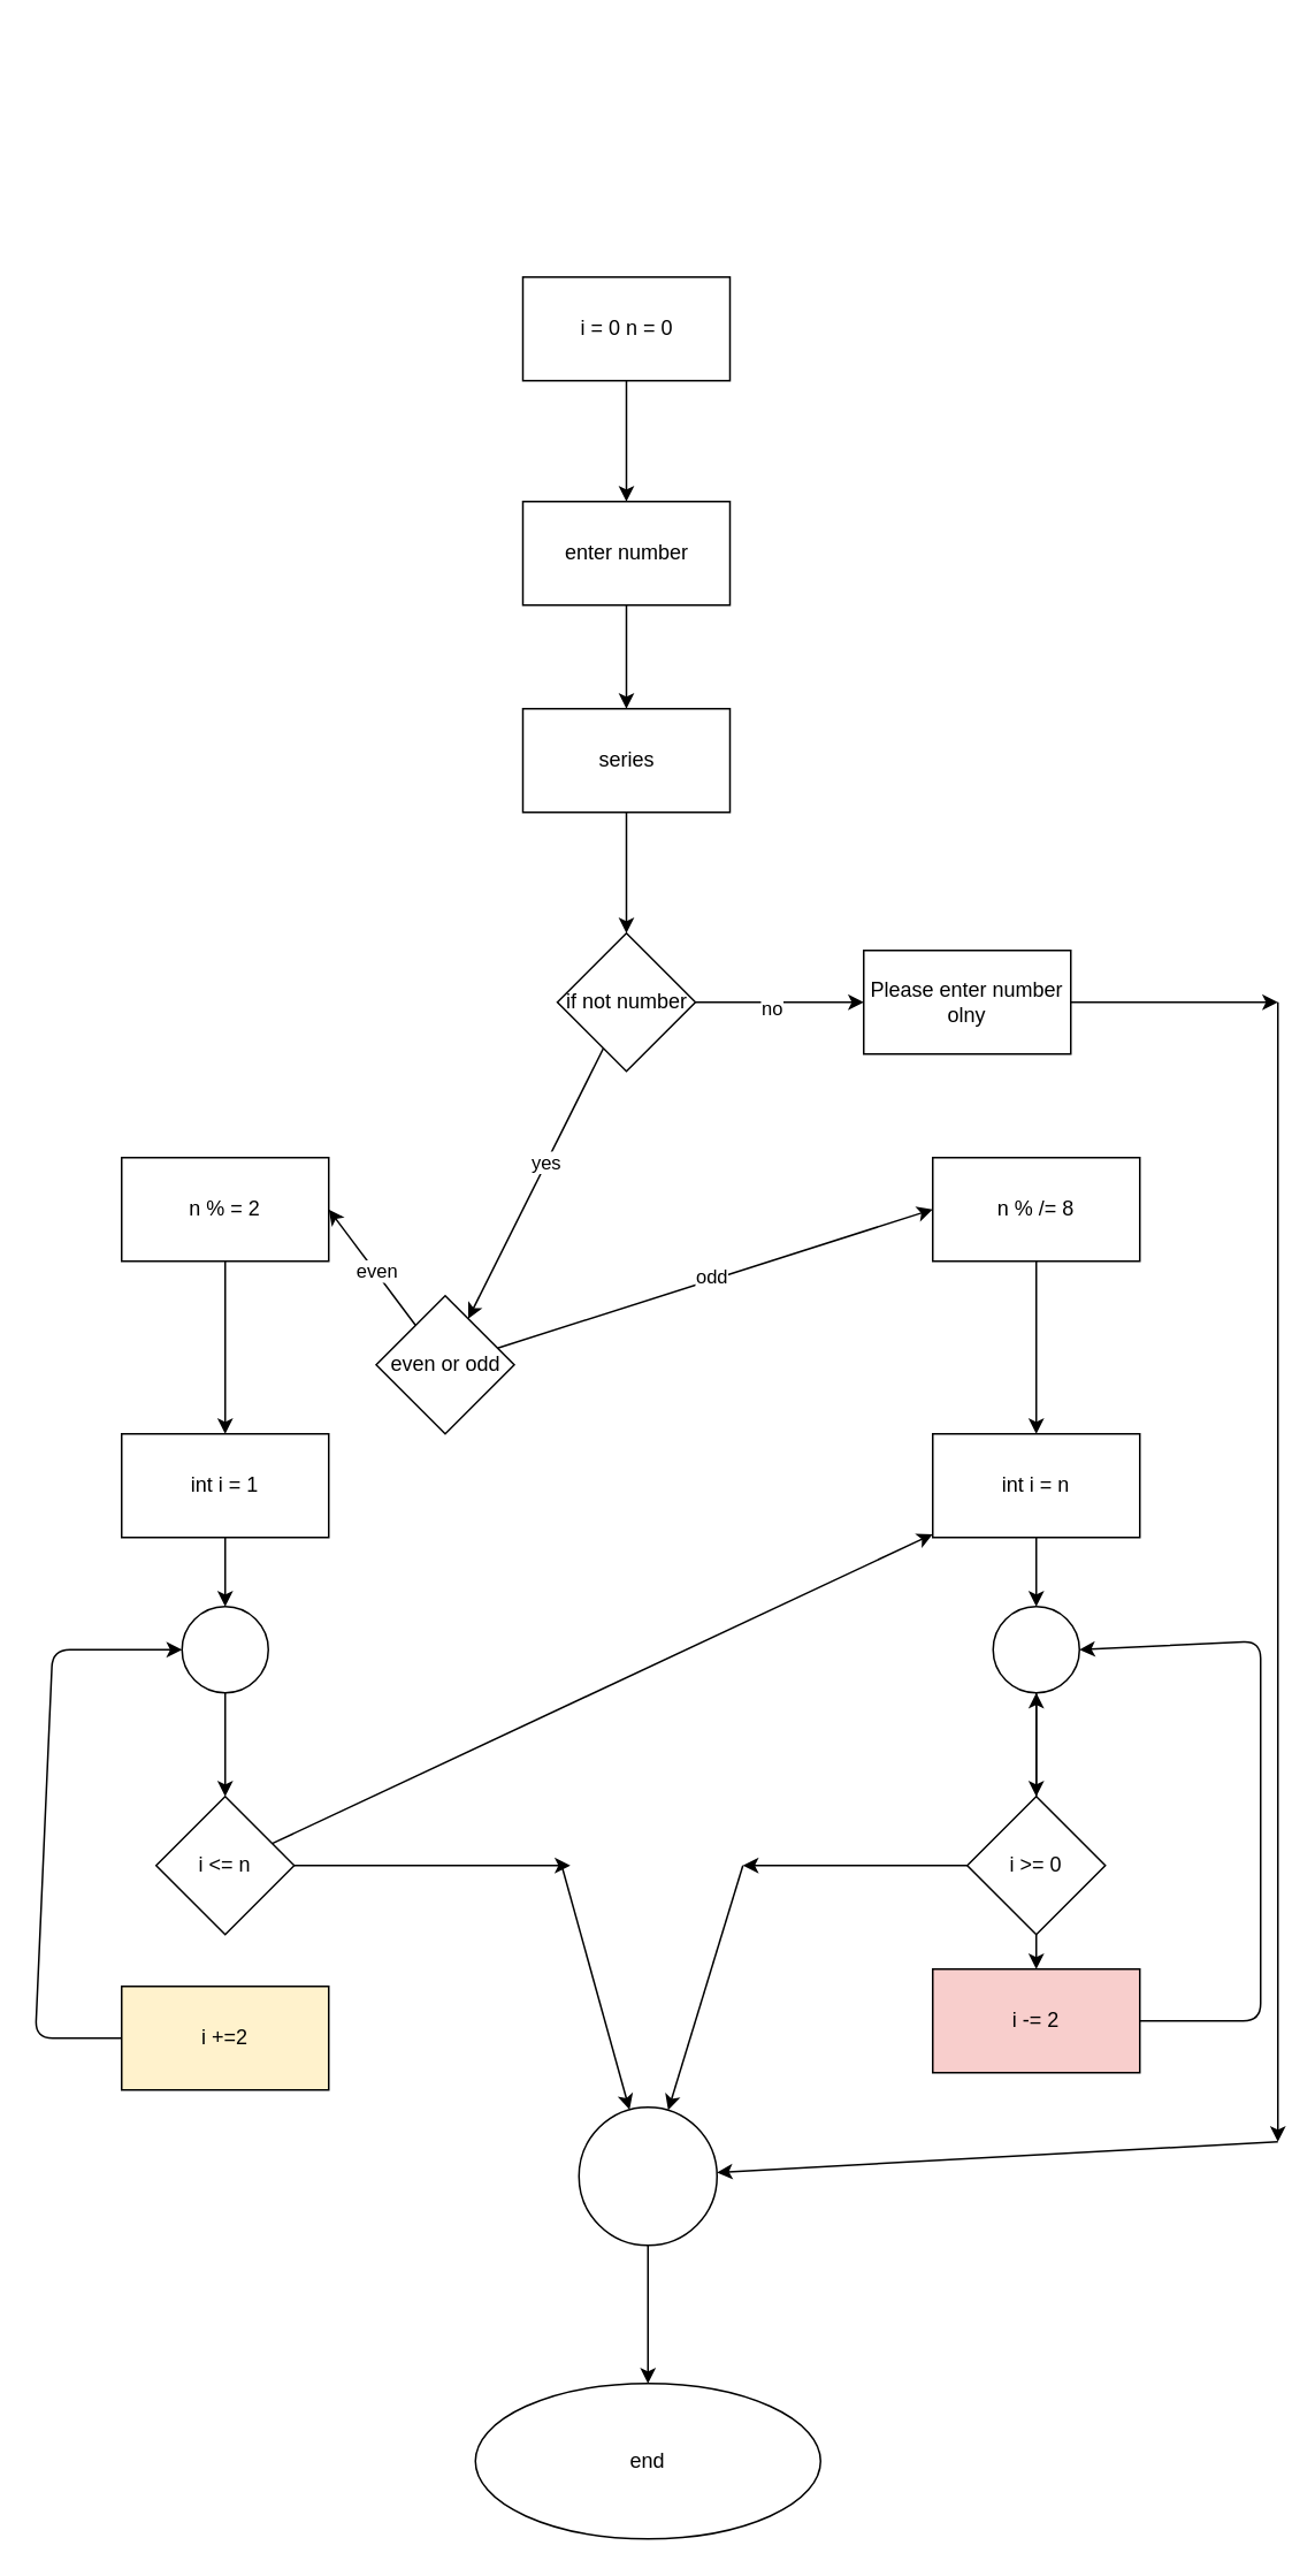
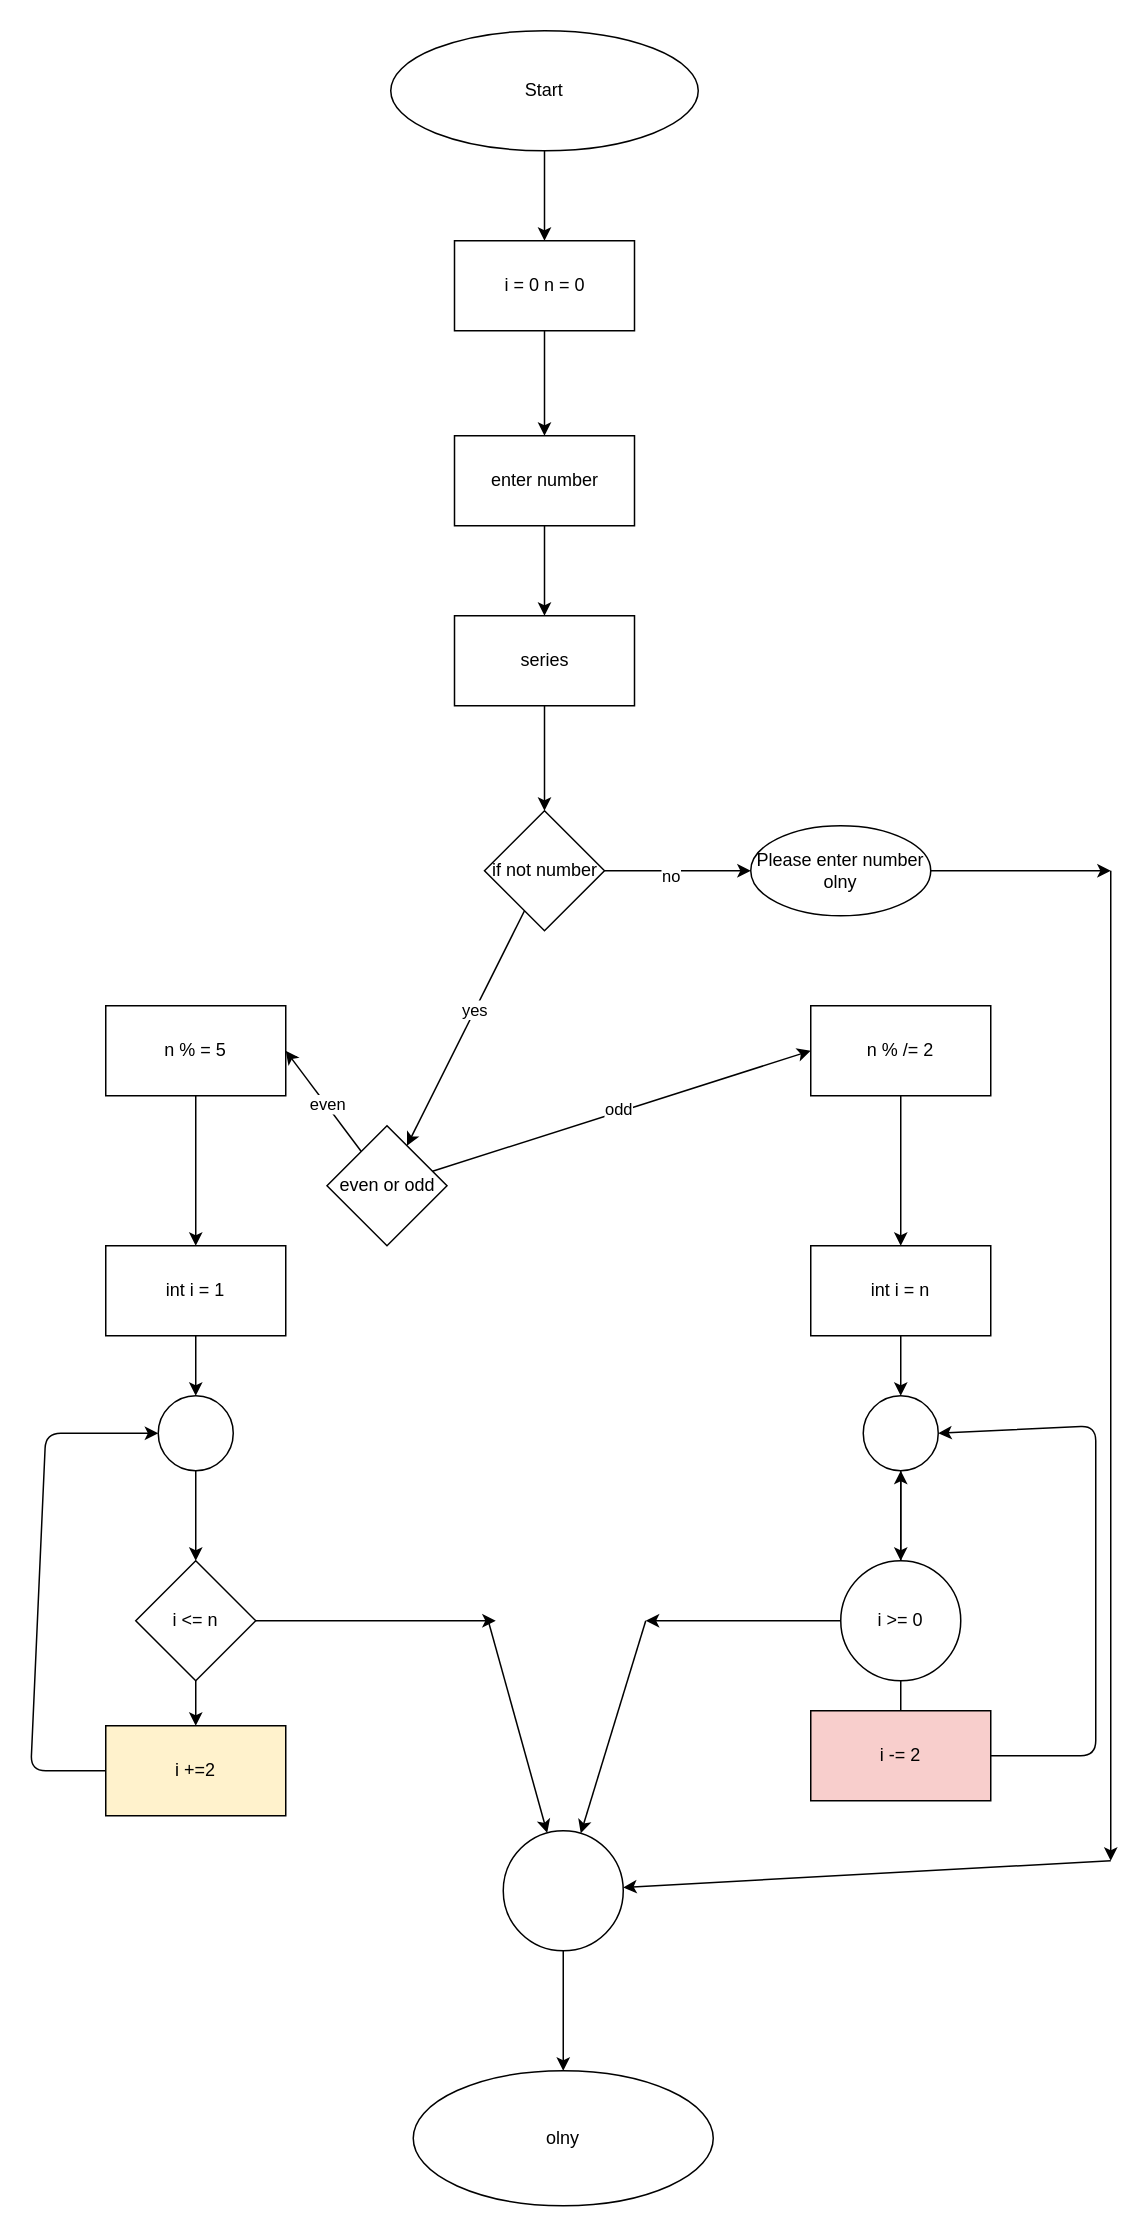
  <mxCell id="0" />
  <mxCell id="1" parent="0" />
+ <mxCell id="2" style="edgeStyle=none;html=1;" edge="1" parent="1" source="3" target="5"><mxGeometry relative="1" as="geometry"><mxPoint x="362.5" y="200" as="targetPoint" /></mxGeometry></mxCell>
+ <mxCell id="3" value="Start" style="ellipse;whiteSpace=wrap;html=1;" vertex="1" parent="1"><mxGeometry x="260" y="20" width="205" height="80" as="geometry" /></mxCell>
  <mxCell id="4" style="edgeStyle=none;html=1;entryX=0.5;entryY=0;entryDx=0;entryDy=0;" edge="1" parent="1" source="5" target="7"><mxGeometry relative="1" as="geometry" /></mxCell>
  <mxCell id="5" value="i = 0 n = 0" style="rounded=0;whiteSpace=wrap;html=1;" vertex="1" parent="1"><mxGeometry x="302.5" y="160" width="120" height="60" as="geometry" /></mxCell>
  <mxCell id="6" style="edgeStyle=none;html=1;" edge="1" parent="1" source="7" target="9"><mxGeometry relative="1" as="geometry"><mxPoint x="362.5" y="440" as="targetPoint" /></mxGeometry></mxCell>
  <mxCell id="7" value="enter number" style="rounded=0;whiteSpace=wrap;html=1;" vertex="1" parent="1"><mxGeometry x="302.5" y="290" width="120" height="60" as="geometry" /></mxCell>
  <mxCell id="8" style="edgeStyle=none;html=1;entryX=0.5;entryY=0;entryDx=0;entryDy=0;" edge="1" parent="1" source="9" target="14"><mxGeometry relative="1" as="geometry" /></mxCell>
  <mxCell id="9" value="series" style="rounded=0;whiteSpace=wrap;html=1;" vertex="1" parent="1"><mxGeometry x="302.5" y="410" width="120" height="60" as="geometry" /></mxCell>
  <mxCell id="10" style="edgeStyle=none;html=1;" edge="1" parent="1" source="14" target="16"><mxGeometry relative="1" as="geometry"><mxPoint x="560" y="580" as="targetPoint" /></mxGeometry></mxCell>
  <mxCell id="11" value="no" style="edgeLabel;html=1;align=center;verticalAlign=middle;resizable=0;points=[];" vertex="1" connectable="0" parent="10"><mxGeometry x="-0.108" y="-3" relative="1" as="geometry"><mxPoint x="1" as="offset" /></mxGeometry></mxCell>
  <mxCell id="12" style="edgeStyle=none;html=1;" edge="1" parent="1" source="14" target="21"><mxGeometry relative="1" as="geometry"><mxPoint x="362.5" y="700" as="targetPoint" /></mxGeometry></mxCell>
  <mxCell id="13" value="yes" style="edgeLabel;html=1;align=center;verticalAlign=middle;resizable=0;points=[];" vertex="1" connectable="0" parent="12"><mxGeometry x="-0.15" y="-1" relative="1" as="geometry"><mxPoint as="offset" /></mxGeometry></mxCell>
  <mxCell id="14" value="if not number" style="rhombus;whiteSpace=wrap;html=1;" vertex="1" parent="1"><mxGeometry x="322.5" y="540" width="80" height="80" as="geometry" /></mxCell>
  <mxCell id="15" style="edgeStyle=none;html=1;" edge="1" parent="1" source="16"><mxGeometry relative="1" as="geometry"><mxPoint x="740" y="580" as="targetPoint" /></mxGeometry></mxCell>
- <mxCell id="16" value="Please enter number olny" style="rounded=0;whiteSpace=wrap;html=1;" vertex="1" parent="1"><mxGeometry x="500" y="550" width="120" height="60" as="geometry" /></mxCell>
+ <mxCell id="16" value="Please enter number olny" style="ellipse;whiteSpace=wrap;html=1;" vertex="1" parent="1"><mxGeometry x="500" y="550" width="120" height="60" as="geometry" /></mxCell>
  <mxCell id="17" style="edgeStyle=none;html=1;" edge="1" parent="1" source="21"><mxGeometry relative="1" as="geometry"><mxPoint x="540" y="700" as="targetPoint" /></mxGeometry></mxCell>
  <mxCell id="18" value="odd" style="edgeLabel;html=1;align=center;verticalAlign=middle;resizable=0;points=[];" vertex="1" connectable="0" parent="17"><mxGeometry x="-0.018" y="3" relative="1" as="geometry"><mxPoint x="1" as="offset" /></mxGeometry></mxCell>
  <mxCell id="19" style="edgeStyle=none;html=1;" edge="1" parent="1" source="21"><mxGeometry relative="1" as="geometry"><mxPoint x="190" y="700" as="targetPoint" /></mxGeometry></mxCell>
  <mxCell id="20" value="even" style="edgeLabel;html=1;align=center;verticalAlign=middle;resizable=0;points=[];" vertex="1" connectable="0" parent="19"><mxGeometry x="-0.042" relative="1" as="geometry"><mxPoint x="1" as="offset" /></mxGeometry></mxCell>
  <mxCell id="21" value="even or odd" style="rhombus;whiteSpace=wrap;html=1;" vertex="1" parent="1"><mxGeometry x="217.5" y="750" width="80" height="80" as="geometry" /></mxCell>
  <mxCell id="22" style="edgeStyle=none;html=1;" edge="1" parent="1" source="23"><mxGeometry relative="1" as="geometry"><mxPoint x="130" y="830" as="targetPoint" /></mxGeometry></mxCell>
- <mxCell id="23" value="n % = 2" style="rounded=0;whiteSpace=wrap;html=1;" vertex="1" parent="1"><mxGeometry x="70" y="670" width="120" height="60" as="geometry" /></mxCell>
+ <mxCell id="23" value="n % = 5" style="rounded=0;whiteSpace=wrap;html=1;" vertex="1" parent="1"><mxGeometry x="70" y="670" width="120" height="60" as="geometry" /></mxCell>
  <mxCell id="24" style="edgeStyle=none;html=1;entryX=0.5;entryY=0;entryDx=0;entryDy=0;" edge="1" parent="1" source="25" target="27"><mxGeometry relative="1" as="geometry" /></mxCell>
  <mxCell id="25" value="int i = 1" style="rounded=0;whiteSpace=wrap;html=1;" vertex="1" parent="1"><mxGeometry x="70" y="830" width="120" height="60" as="geometry" /></mxCell>
  <mxCell id="26" style="edgeStyle=none;html=1;entryX=0.5;entryY=0;entryDx=0;entryDy=0;" edge="1" parent="1" source="27" target="30"><mxGeometry relative="1" as="geometry" /></mxCell>
  <mxCell id="27" value="" style="ellipse;whiteSpace=wrap;html=1;aspect=fixed;" vertex="1" parent="1"><mxGeometry x="105" y="930" width="50" height="50" as="geometry" /></mxCell>
- <mxCell id="28" style="edgeStyle=none;html=1;" edge="1" parent="1" source="30" target="38"><mxGeometry relative="1" as="geometry"><mxPoint x="130" y="1180" as="targetPoint" /></mxGeometry></mxCell>
+ <mxCell id="28" style="edgeStyle=none;html=1;" edge="1" parent="1" source="30" target="32"><mxGeometry relative="1" as="geometry"><mxPoint x="130" y="1180" as="targetPoint" /></mxGeometry></mxCell>
  <mxCell id="29" style="edgeStyle=none;html=1;" edge="1" parent="1" source="30"><mxGeometry relative="1" as="geometry"><mxPoint x="330" y="1080" as="targetPoint" /></mxGeometry></mxCell>
  <mxCell id="30" value="i &amp;lt;= n" style="rhombus;whiteSpace=wrap;html=1;" vertex="1" parent="1"><mxGeometry x="90" y="1040" width="80" height="80" as="geometry" /></mxCell>
  <mxCell id="31" style="edgeStyle=none;html=1;exitX=0;exitY=0.5;exitDx=0;exitDy=0;entryX=0;entryY=0.5;entryDx=0;entryDy=0;" edge="1" parent="1" source="32" target="27"><mxGeometry relative="1" as="geometry"><Array as="points"><mxPoint x="20" y="1180" /><mxPoint x="30" y="955" /></Array></mxGeometry></mxCell>
  <mxCell id="32" value="i +=2" style="rounded=0;whiteSpace=wrap;html=1;fillColor=#fff2cc;" vertex="1" parent="1"><mxGeometry x="70" y="1150" width="120" height="60" as="geometry" /></mxCell>
  <mxCell id="33" style="edgeStyle=none;html=1;entryX=0.5;entryY=0;entryDx=0;entryDy=0;" edge="1" parent="1" source="34" target="51"><mxGeometry relative="1" as="geometry"><mxPoint x="410" y="1330" as="targetPoint" /></mxGeometry></mxCell>
  <mxCell id="34" value="" style="ellipse;whiteSpace=wrap;html=1;aspect=fixed;" vertex="1" parent="1"><mxGeometry x="335" y="1220" width="80" height="80" as="geometry" /></mxCell>
  <mxCell id="35" style="edgeStyle=none;html=1;entryX=0.5;entryY=0;entryDx=0;entryDy=0;" edge="1" parent="1" source="36" target="38"><mxGeometry relative="1" as="geometry" /></mxCell>
- <mxCell id="36" value="n % /= 8" style="rounded=0;whiteSpace=wrap;html=1;" vertex="1" parent="1"><mxGeometry x="540" y="670" width="120" height="60" as="geometry" /></mxCell>
+ <mxCell id="36" value="n % /= 2" style="rounded=0;whiteSpace=wrap;html=1;" vertex="1" parent="1"><mxGeometry x="540" y="670" width="120" height="60" as="geometry" /></mxCell>
  <mxCell id="37" style="edgeStyle=none;html=1;entryX=0.5;entryY=0;entryDx=0;entryDy=0;" edge="1" parent="1" source="38" target="42"><mxGeometry relative="1" as="geometry" /></mxCell>
  <mxCell id="38" value="int i = n" style="rounded=0;whiteSpace=wrap;html=1;" vertex="1" parent="1"><mxGeometry x="540" y="830" width="120" height="60" as="geometry" /></mxCell>
  <mxCell id="39" value="" style="endArrow=classic;html=1;" edge="1" parent="1"><mxGeometry width="50" height="50" relative="1" as="geometry"><mxPoint x="740" y="580" as="sourcePoint" /><mxPoint x="740" y="1240" as="targetPoint" /></mxGeometry></mxCell>
  <mxCell id="40" value="" style="endArrow=classic;html=1;" edge="1" parent="1" target="34"><mxGeometry width="50" height="50" relative="1" as="geometry"><mxPoint x="740" y="1240" as="sourcePoint" /><mxPoint x="790" y="1190" as="targetPoint" /></mxGeometry></mxCell>
  <mxCell id="41" style="edgeStyle=none;html=1;entryX=0.5;entryY=0;entryDx=0;entryDy=0;" edge="1" parent="1" source="42" target="46"><mxGeometry relative="1" as="geometry" /></mxCell>
  <mxCell id="42" value="" style="ellipse;whiteSpace=wrap;html=1;aspect=fixed;" vertex="1" parent="1"><mxGeometry x="575" y="930" width="50" height="50" as="geometry" /></mxCell>
  <mxCell id="43" value="" style="edgeStyle=none;html=1;" edge="1" parent="1" source="46" target="42"><mxGeometry relative="1" as="geometry" /></mxCell>
- <mxCell id="44" style="edgeStyle=none;html=1;" edge="1" parent="1" source="46" target="48"><mxGeometry relative="1" as="geometry"><mxPoint x="600" y="1170" as="targetPoint" /></mxGeometry></mxCell>
+ <mxCell id="44" style="edgeStyle=none;html=1;endArrow=none;" edge="1" parent="1" source="46" target="48"><mxGeometry relative="1" as="geometry"><mxPoint x="600" y="1170" as="targetPoint" /></mxGeometry></mxCell>
  <mxCell id="45" style="edgeStyle=none;html=1;" edge="1" parent="1" source="46"><mxGeometry relative="1" as="geometry"><mxPoint x="430" y="1080" as="targetPoint" /></mxGeometry></mxCell>
- <mxCell id="46" value="i &amp;gt;= 0" style="rhombus;whiteSpace=wrap;html=1;" vertex="1" parent="1"><mxGeometry x="560" y="1040" width="80" height="80" as="geometry" /></mxCell>
+ <mxCell id="46" value="i &amp;gt;= 0" style="ellipse;whiteSpace=wrap;html=1;" vertex="1" parent="1"><mxGeometry x="560" y="1040" width="80" height="80" as="geometry" /></mxCell>
  <mxCell id="47" style="edgeStyle=none;html=1;entryX=1;entryY=0.5;entryDx=0;entryDy=0;" edge="1" parent="1" source="48" target="42"><mxGeometry relative="1" as="geometry"><Array as="points"><mxPoint x="730" y="1170" /><mxPoint x="730" y="950" /></Array></mxGeometry></mxCell>
  <mxCell id="48" value="i -= 2" style="rounded=0;whiteSpace=wrap;html=1;fillColor=#f8cecc;" vertex="1" parent="1"><mxGeometry x="540" y="1140" width="120" height="60" as="geometry" /></mxCell>
  <mxCell id="49" value="" style="endArrow=classic;html=1;" edge="1" parent="1" target="34"><mxGeometry width="50" height="50" relative="1" as="geometry"><mxPoint x="430" y="1080" as="sourcePoint" /><mxPoint x="480" y="1030" as="targetPoint" /></mxGeometry></mxCell>
  <mxCell id="50" value="" style="endArrow=classic;html=1;" edge="1" parent="1" target="34"><mxGeometry width="50" height="50" relative="1" as="geometry"><mxPoint x="325" y="1080" as="sourcePoint" /><mxPoint x="375" y="1030" as="targetPoint" /></mxGeometry></mxCell>
- <mxCell id="51" value="end" style="ellipse;whiteSpace=wrap;html=1;" vertex="1" parent="1"><mxGeometry x="275" y="1380" width="200" height="90" as="geometry" /></mxCell>
+ <mxCell id="51" value="olny" style="ellipse;whiteSpace=wrap;html=1;" vertex="1" parent="1"><mxGeometry x="275" y="1380" width="200" height="90" as="geometry" /></mxCell>
